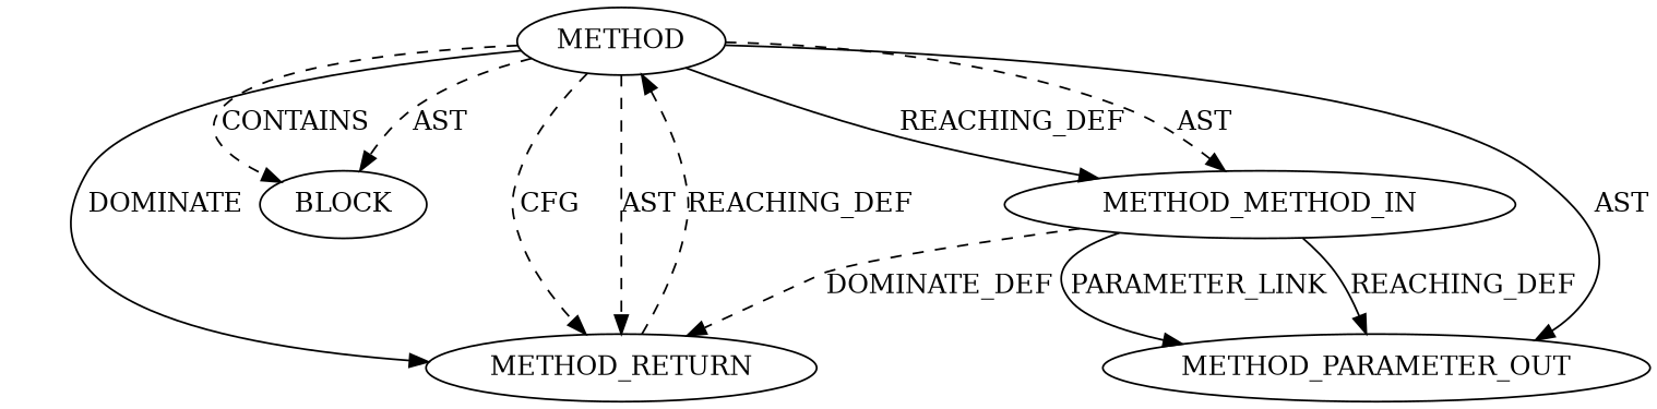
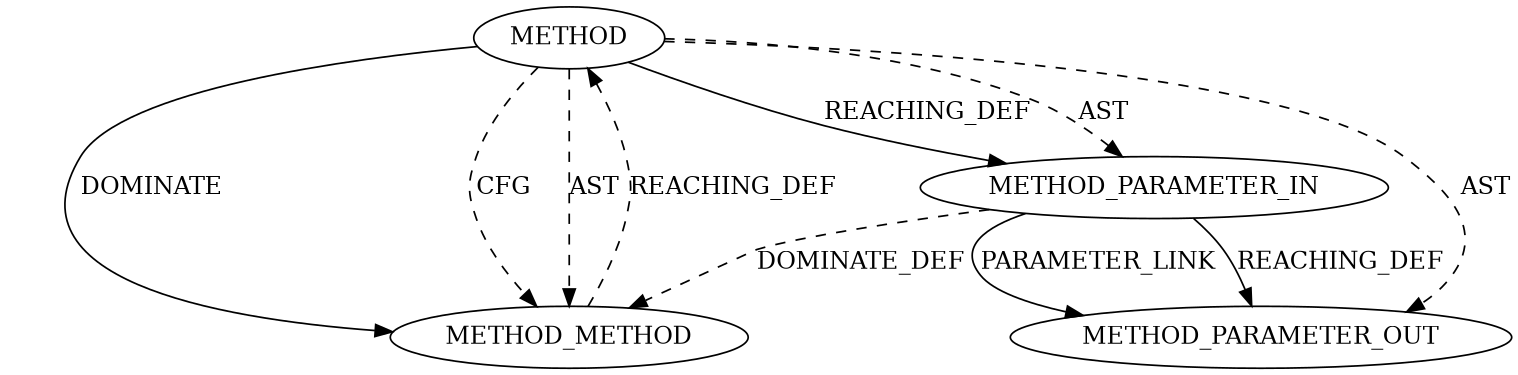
  digraph {
    node [CODE="<empty>" ORDER=1 EVALUATION_STRATEGY=BY_VALUE TYPE_FULL_NAME=ANY]
    edge [style=dashed]
    n1 [AST_PARENT_FULL_NAME="<global>" AST_PARENT_TYPE=NAMESPACE_BLOCK FILENAME="<empty>" FULL_NAME=EVP_CIPHER_nid IS_EXTERNAL=true NAME=EVP_CIPHER_nid ORDER=0 label=METHOD EVALUATION_STRATEGY="" TYPE_FULL_NAME=""]
    n2 [CODE=p1 INDEX=1 IS_VARIADIC=false NAME=p1 label=METHOD_PARAMETER_OUT]
-   n3 [ARGUMENT_INDEX=1 label=BLOCK EVALUATION_STRATEGY=""]
-   n4 [CODE=RET ORDER=2 label=METHOD_RETURN]
-   n5 [CODE=p1 INDEX=1 IS_VARIADIC=false NAME=p1 label=METHOD_METHOD_IN]
-   n1 -> n2 [label=AST style=solid]
-   n1 -> n3 [label=CONTAINS]
-   n1 -> n3 [label=AST]
+   n4 [CODE=RET ORDER=2 label=METHOD_METHOD]
+   n5 [CODE=p1 INDEX=1 IS_VARIADIC=false NAME=p1 label=METHOD_PARAMETER_IN]
+   n1 -> n2 [label=AST]
    n1 -> n4 [label=CFG]
    n1 -> n4 [label=AST]
    n1 -> n4 [label=DOMINATE style=solid]
    n1 -> n5 [label=REACHING_DEF style=solid]
    n1 -> n5 [label=AST]
    n4 -> n1 [label=REACHING_DEF]
    n5 -> n2 [VARIABLE=p1 label=REACHING_DEF style=solid]
    n5 -> n2 [label=PARAMETER_LINK style=solid]
    n5 -> n4 [VARIABLE=p1 label=DOMINATE_DEF]
  }
